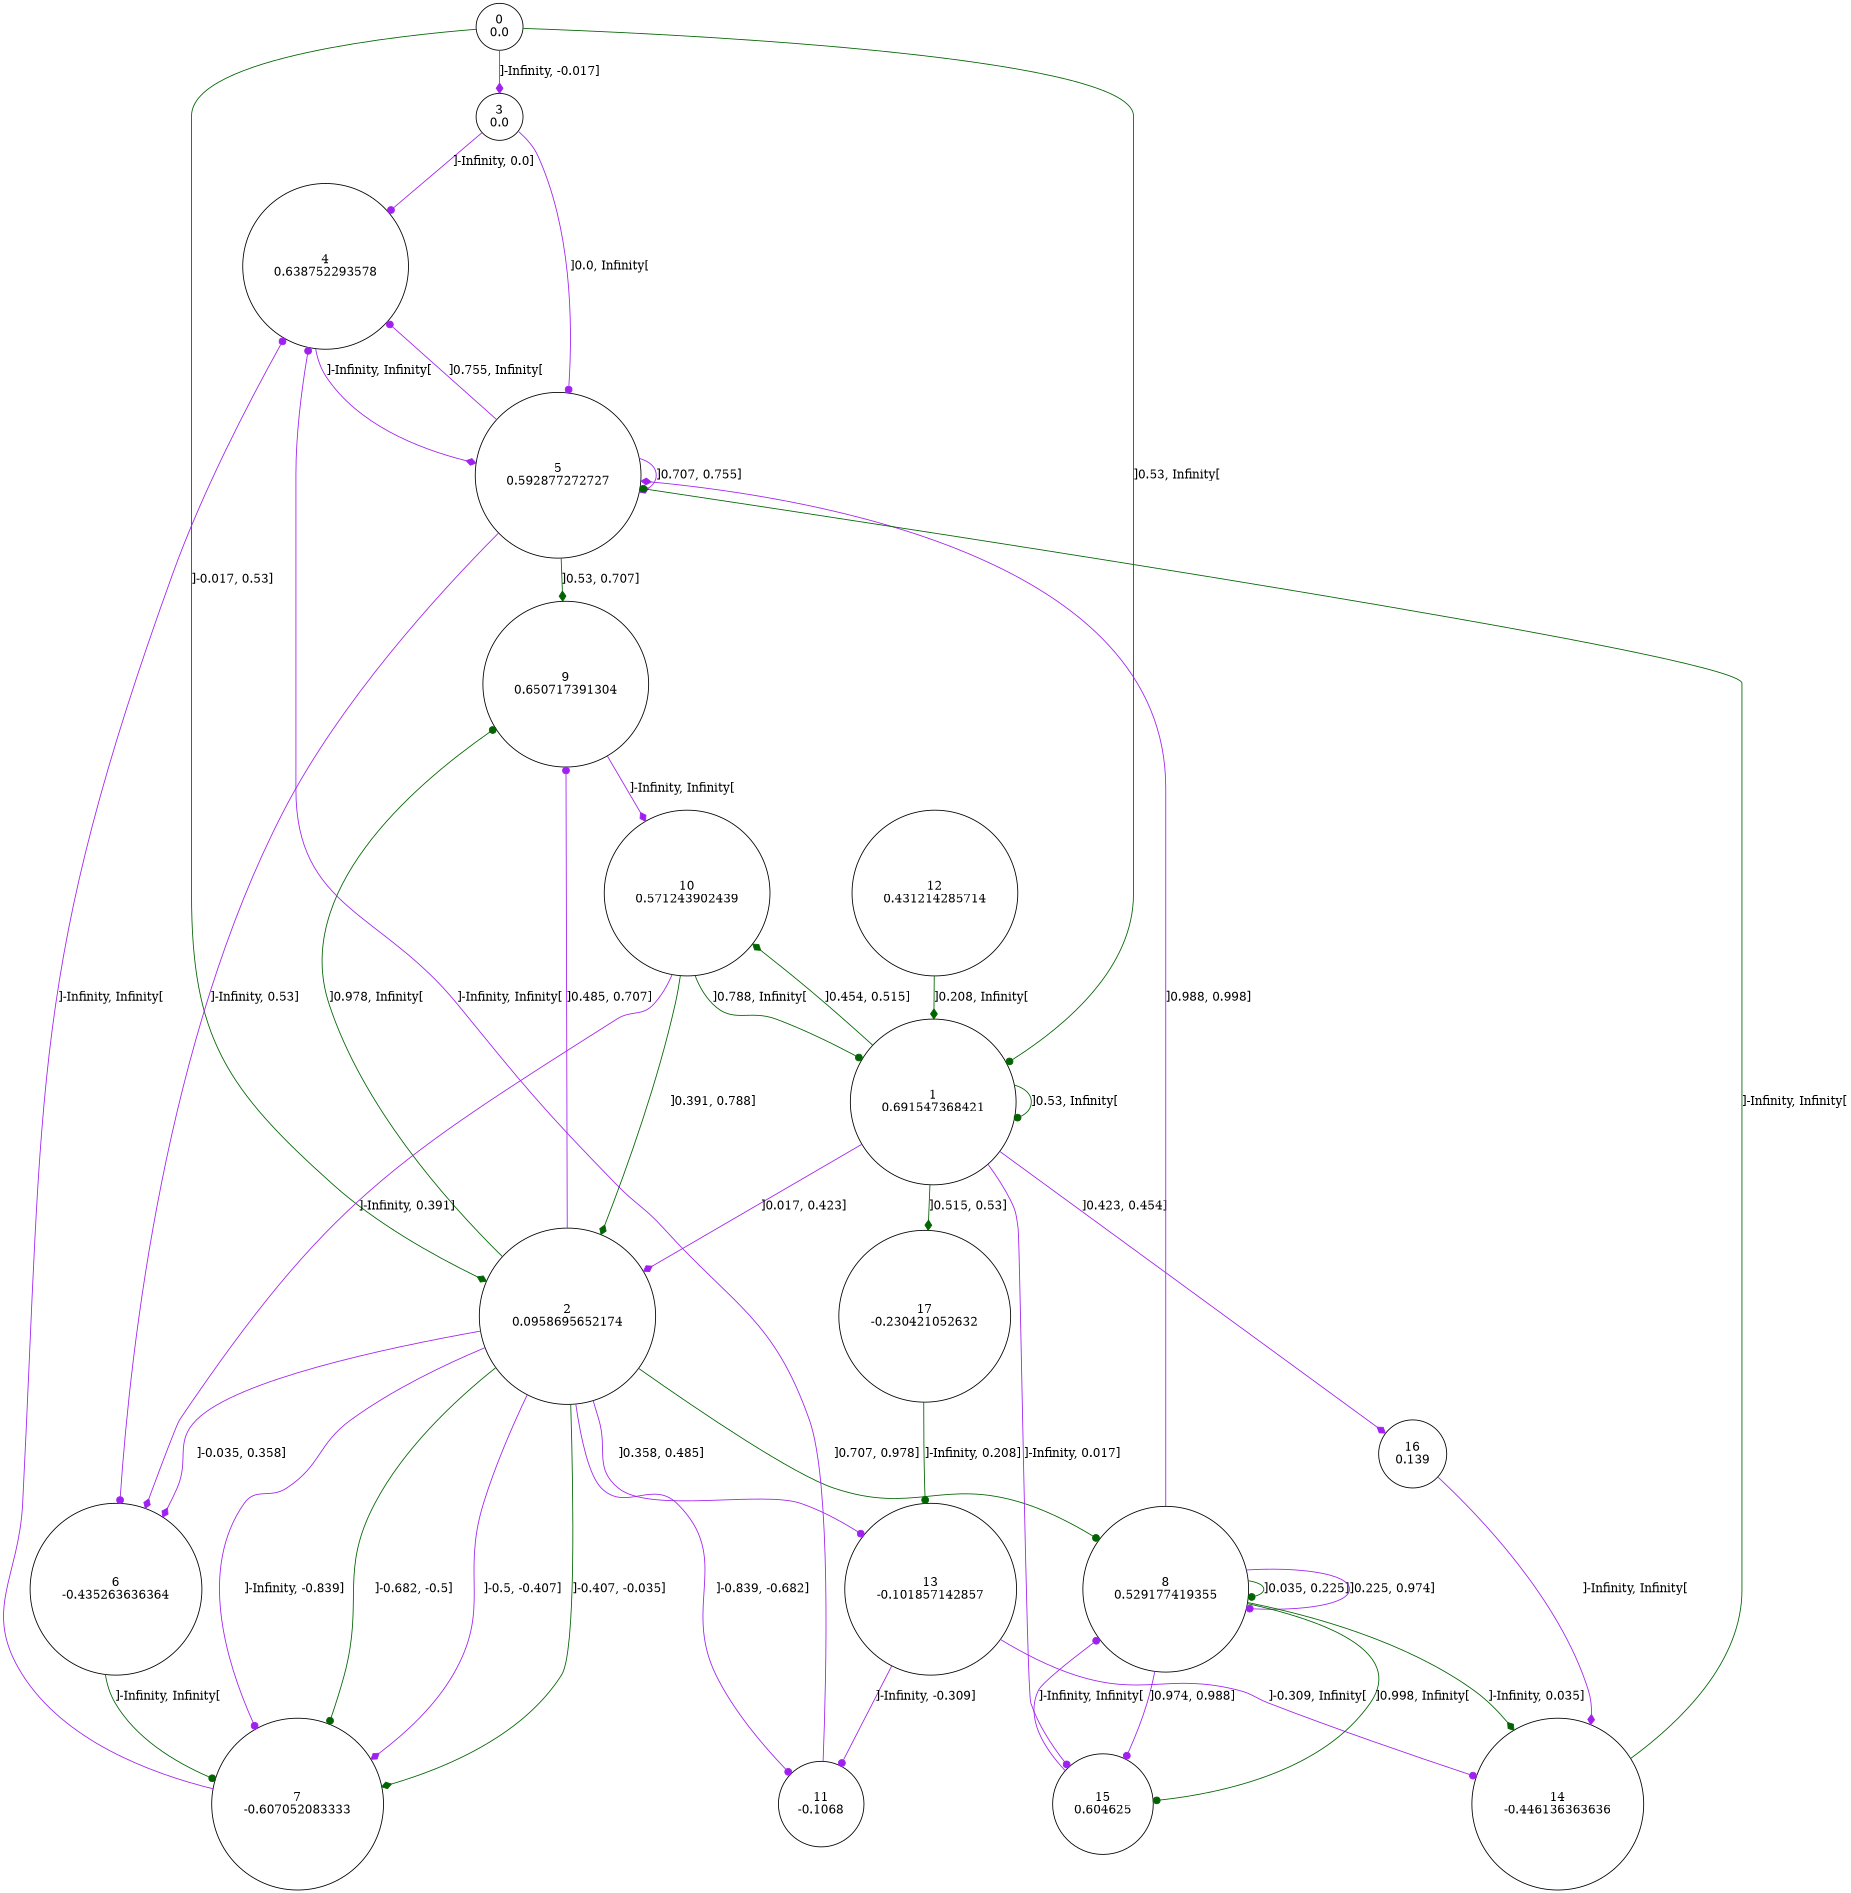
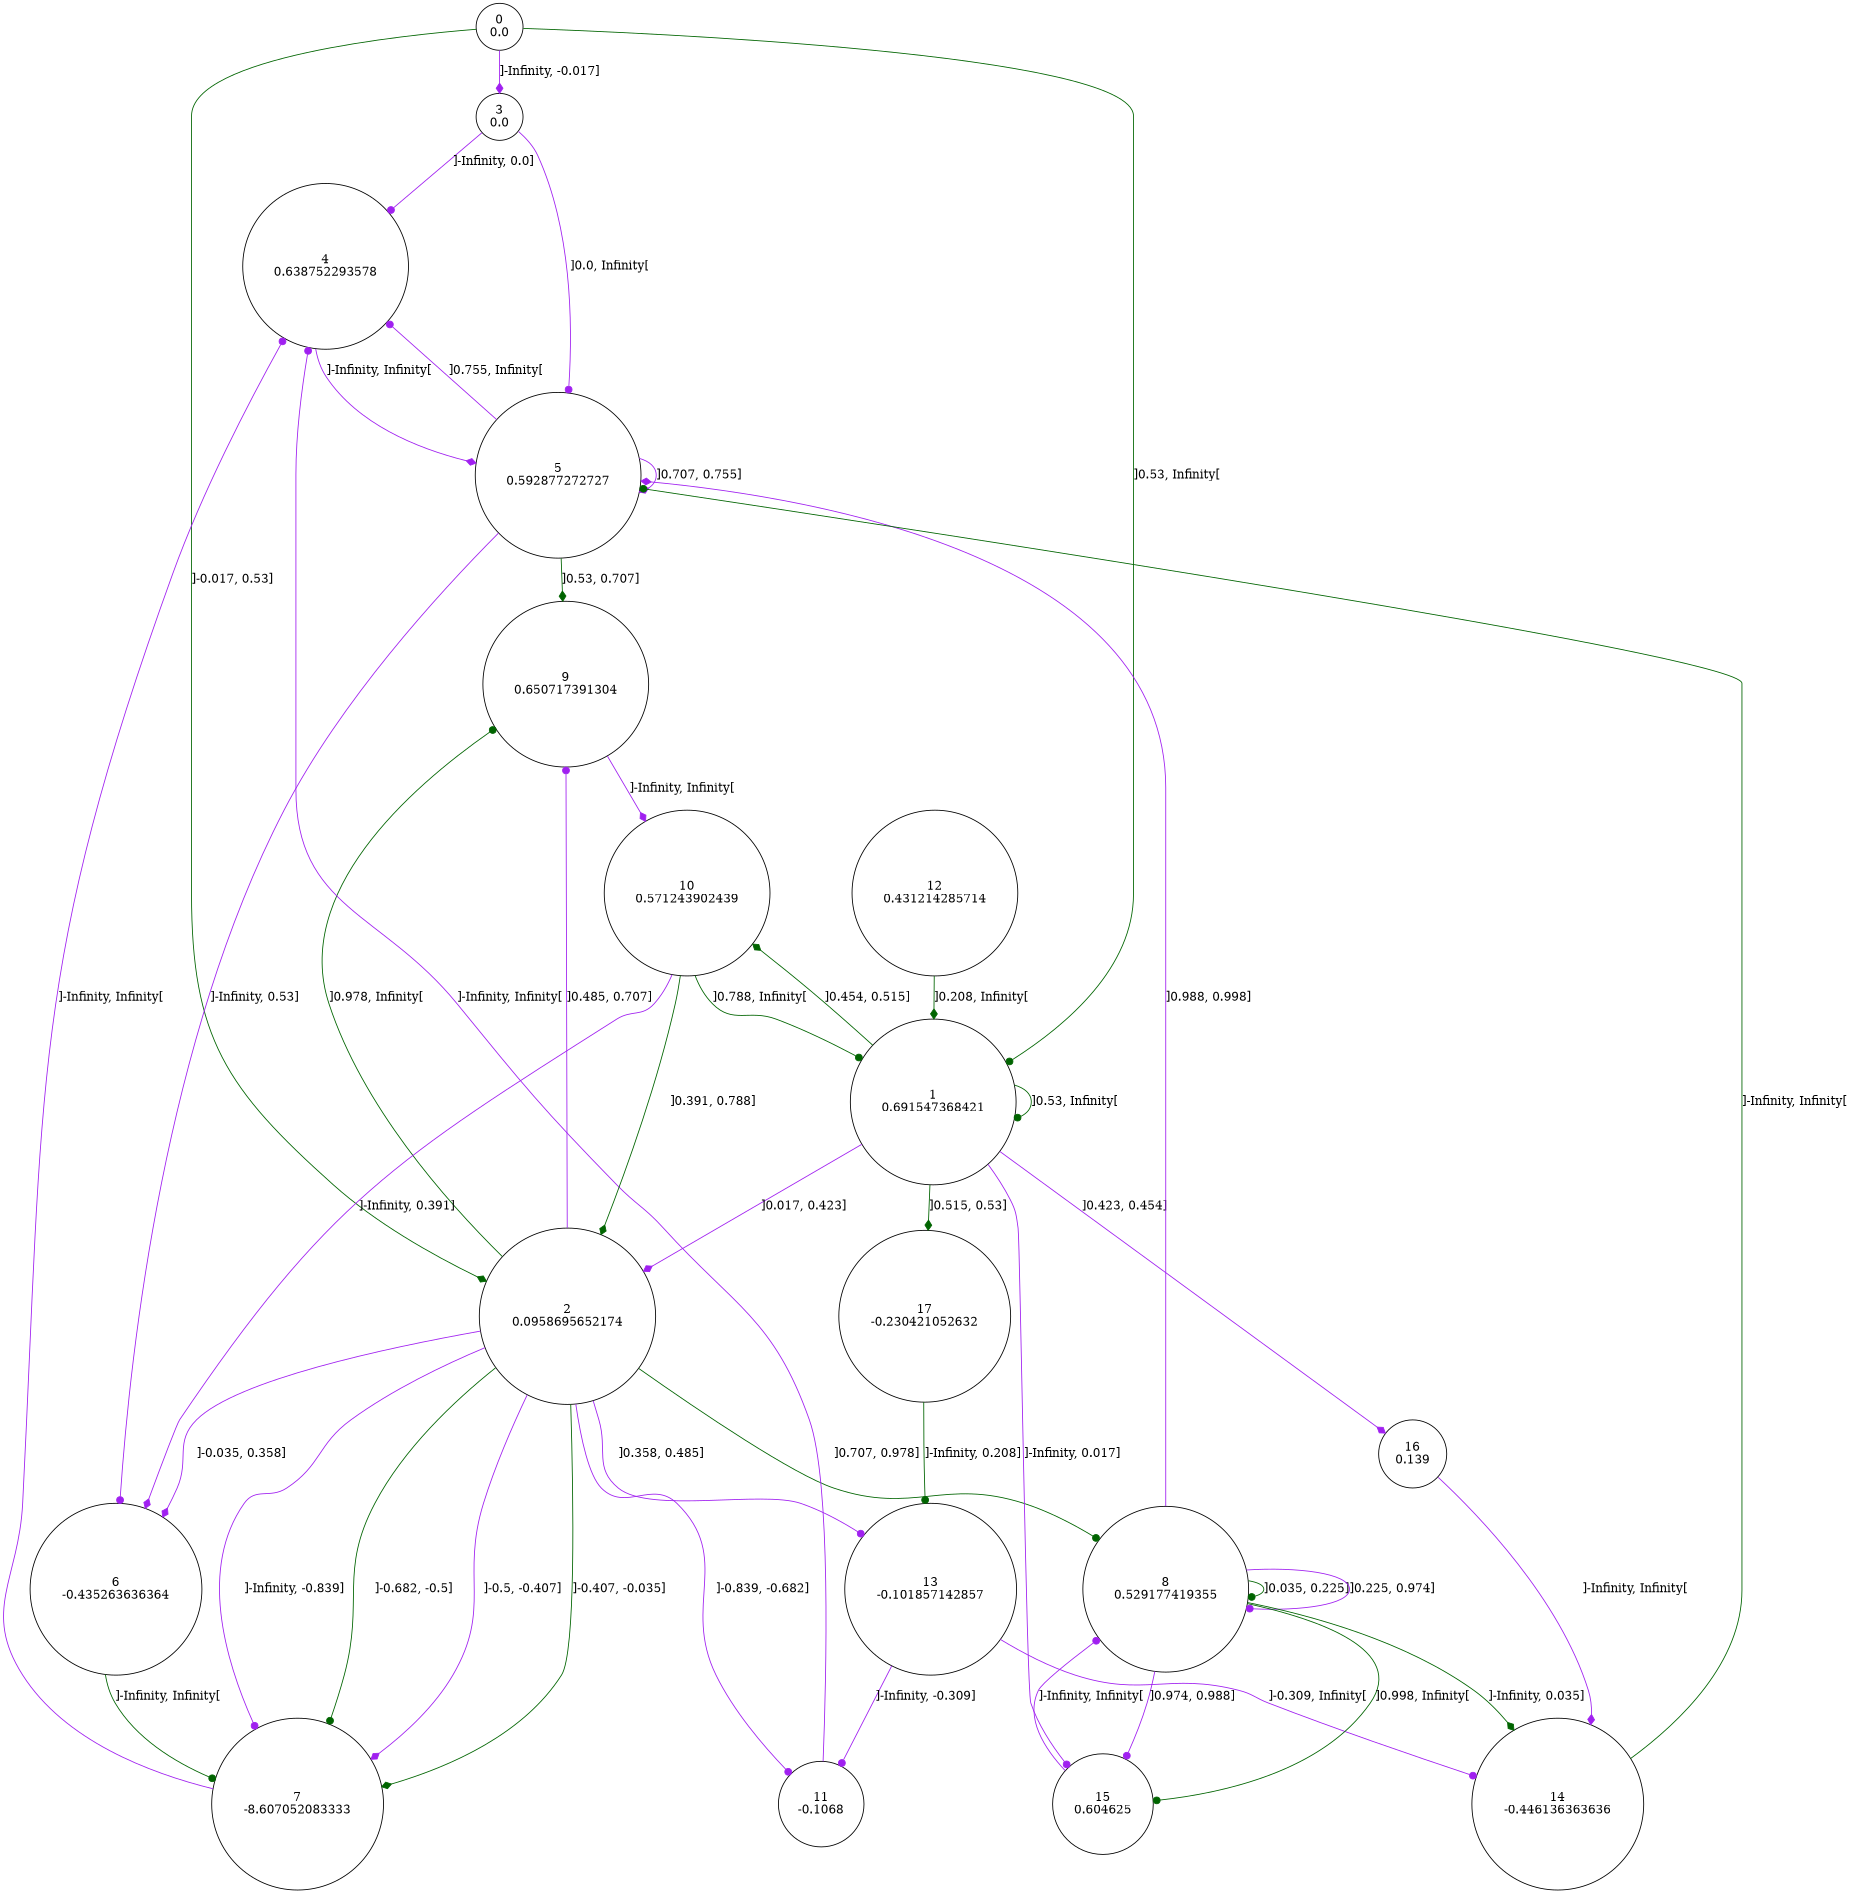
  digraph {
    node [shape=circle]
    edge [arrowhead=dot color=purple]
    n1 [label="0\n0.0"]
    n2 [label="3\n0.0"]
    n3 [label="2\n0.0958695652174"]
    n4 [label="1\n0.691547368421"]
    n5 [label="4\n0.638752293578"]
    n6 [label="5\n0.592877272727"]
-   n7 [label="7\n-0.607052083333"]
+   n7 [label="7\n-8.607052083333"]
    n8 [label="11\n-0.1068"]
    n9 [label="6\n-0.435263636364"]
    n10 [label="13\n-0.101857142857"]
    n11 [label="9\n0.650717391304"]
    n12 [label="8\n0.529177419355"]
    n13 [label="15\n0.604625"]
    n14 [label="16\n0.139"]
    n15 [label="10\n0.571243902439"]
    n16 [label="17\n-0.230421052632"]
    n17 [label="14\n-0.446136363636"]
    n18 [label="12\n0.431214285714"]
    n1 -> n2 [arrowhead=diamond label="]-Infinity, -0.017]"]
    n1 -> n3 [arrowhead=diamond color=darkgreen label="]-0.017, 0.53]"]
    n1 -> n4 [color=darkgreen label="]0.53, Infinity["]
    n2 -> n5 [label="]-Infinity, 0.0]"]
    n2 -> n6 [label="]0.0, Infinity["]
    n3 -> n7 [label="]-Infinity, -0.839]"]
    n3 -> n7 [color=darkgreen label="]-0.682, -0.5]"]
    n3 -> n7 [arrowhead=diamond label="]-0.5, -0.407]"]
    n3 -> n7 [arrowhead=diamond color=darkgreen label="]-0.407, -0.035]"]
    n3 -> n8 [label="]-0.839, -0.682]"]
    n3 -> n9 [arrowhead=diamond label="]-0.035, 0.358]"]
    n3 -> n10 [label="]0.358, 0.485]"]
    n3 -> n11 [label="]0.485, 0.707]"]
    n3 -> n11 [color=darkgreen label="]0.978, Infinity["]
    n3 -> n12 [color=darkgreen label="]0.707, 0.978]"]
    n4 -> n3 [arrowhead=diamond label="]0.017, 0.423]"]
    n4 -> n4 [color=darkgreen label="]0.53, Infinity["]
    n4 -> n13 [label="]-Infinity, 0.017]"]
    n4 -> n14 [arrowhead=diamond label="]0.423, 0.454]"]
    n4 -> n15 [arrowhead=diamond color=darkgreen label="]0.454, 0.515]"]
    n4 -> n16 [arrowhead=diamond color=darkgreen label="]0.515, 0.53]"]
    n5 -> n6 [arrowhead=diamond label="]-Infinity, Infinity["]
    n6 -> n5 [label="]0.755, Infinity["]
    n6 -> n6 [arrowhead=diamond label="]0.707, 0.755]"]
    n6 -> n9 [label="]-Infinity, 0.53]"]
    n6 -> n11 [arrowhead=diamond color=darkgreen label="]0.53, 0.707]"]
    n7 -> n5 [label="]-Infinity, Infinity["]
    n8 -> n5 [label="]-Infinity, Infinity["]
    n9 -> n7 [color=darkgreen label="]-Infinity, Infinity["]
    n10 -> n8 [label="]-Infinity, -0.309]"]
    n10 -> n17 [label="]-0.309, Infinity["]
    n11 -> n15 [arrowhead=diamond label="]-Infinity, Infinity["]
    n12 -> n6 [arrowhead=diamond label="]0.988, 0.998]"]
    n12 -> n12 [color=darkgreen label="]0.035, 0.225]"]
    n12 -> n12 [label="]0.225, 0.974]"]
    n12 -> n13 [label="]0.974, 0.988]"]
    n12 -> n13 [color=darkgreen label="]0.998, Infinity["]
    n12 -> n17 [arrowhead=diamond color=darkgreen label="]-Infinity, 0.035]"]
    n13 -> n12 [label="]-Infinity, Infinity["]
    n14 -> n17 [arrowhead=diamond label="]-Infinity, Infinity["]
    n15 -> n3 [arrowhead=diamond color=darkgreen label="]0.391, 0.788]"]
    n15 -> n4 [color=darkgreen label="]0.788, Infinity["]
    n15 -> n9 [arrowhead=diamond label="]-Infinity, 0.391]"]
    n16 -> n10 [color=darkgreen label="]-Infinity, 0.208]"]
    n17 -> n6 [color=darkgreen label="]-Infinity, Infinity["]
    n18 -> n4 [arrowhead=diamond color=darkgreen label="]0.208, Infinity["]
  }
